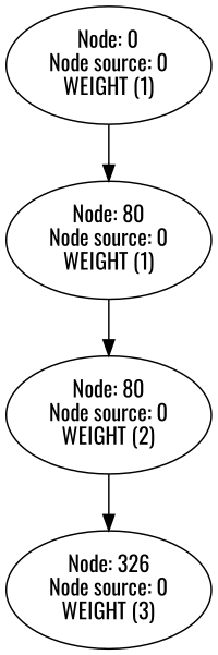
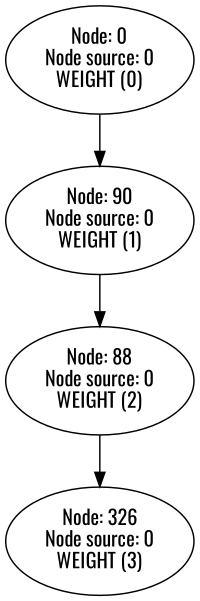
  digraph {
    fontname=Oswald
    node [fontname=Oswald]
    edge [fontname=Oswald]
    n1 [label="Node: 326\nNode source: 0\nWEIGHT (3)"]
-   n2 [label="Node: 80\nNode source: 0\nWEIGHT (2)"]
-   n3 [label="Node: 80\nNode source: 0\nWEIGHT (1)"]
-   n4 [label="Node: 0\nNode source: 0\nWEIGHT (1)"]
+   n2 [label="Node: 88\nNode source: 0\nWEIGHT (2)"]
+   n3 [label="Node: 90\nNode source: 0\nWEIGHT (1)"]
+   n4 [label="Node: 0\nNode source: 0\nWEIGHT (0)"]
    n2 -> n1
    n3 -> n2
    n4 -> n3
  }
